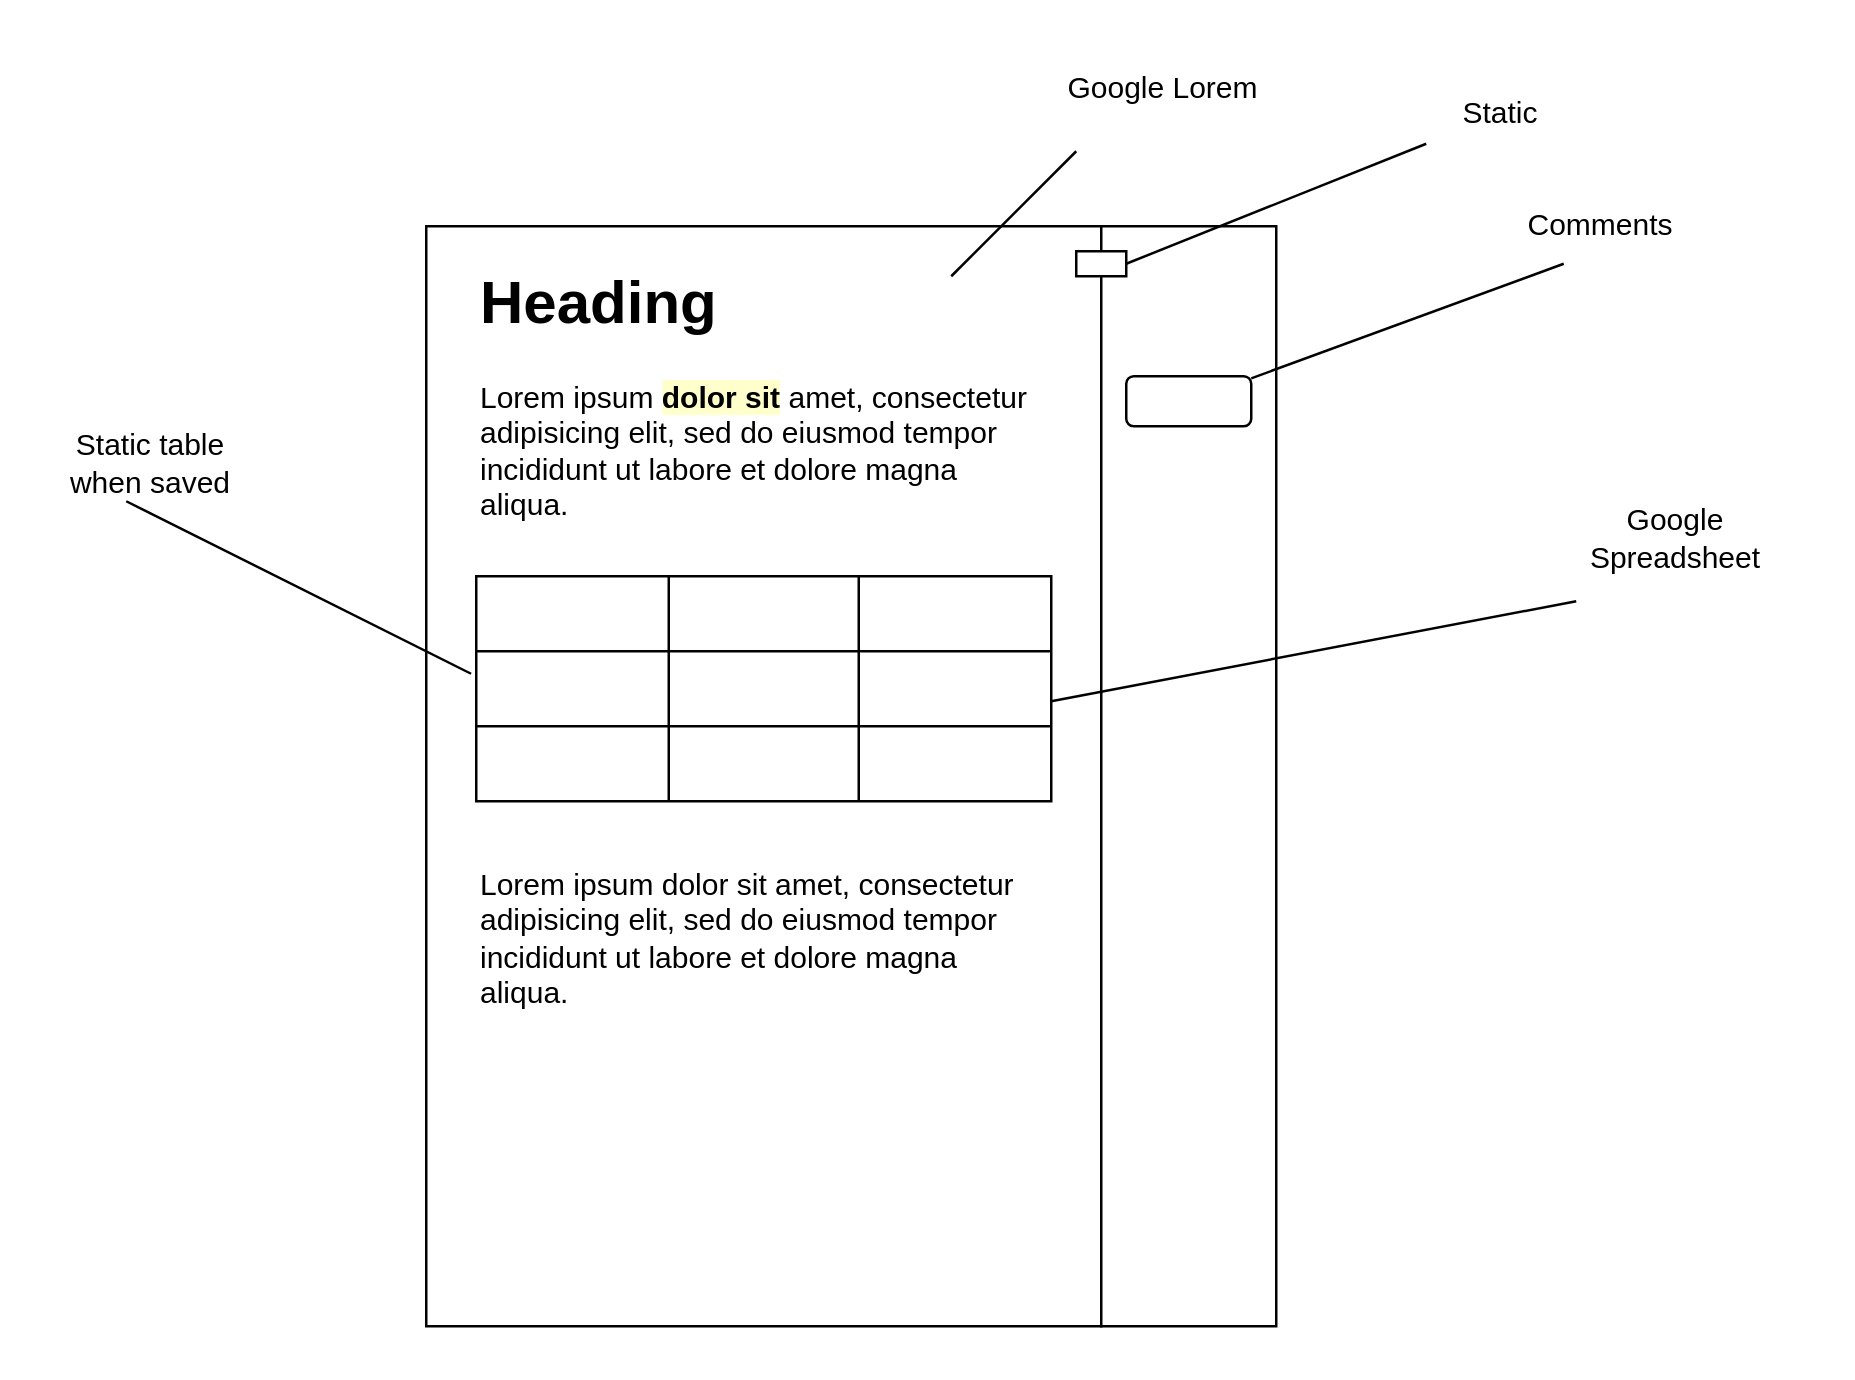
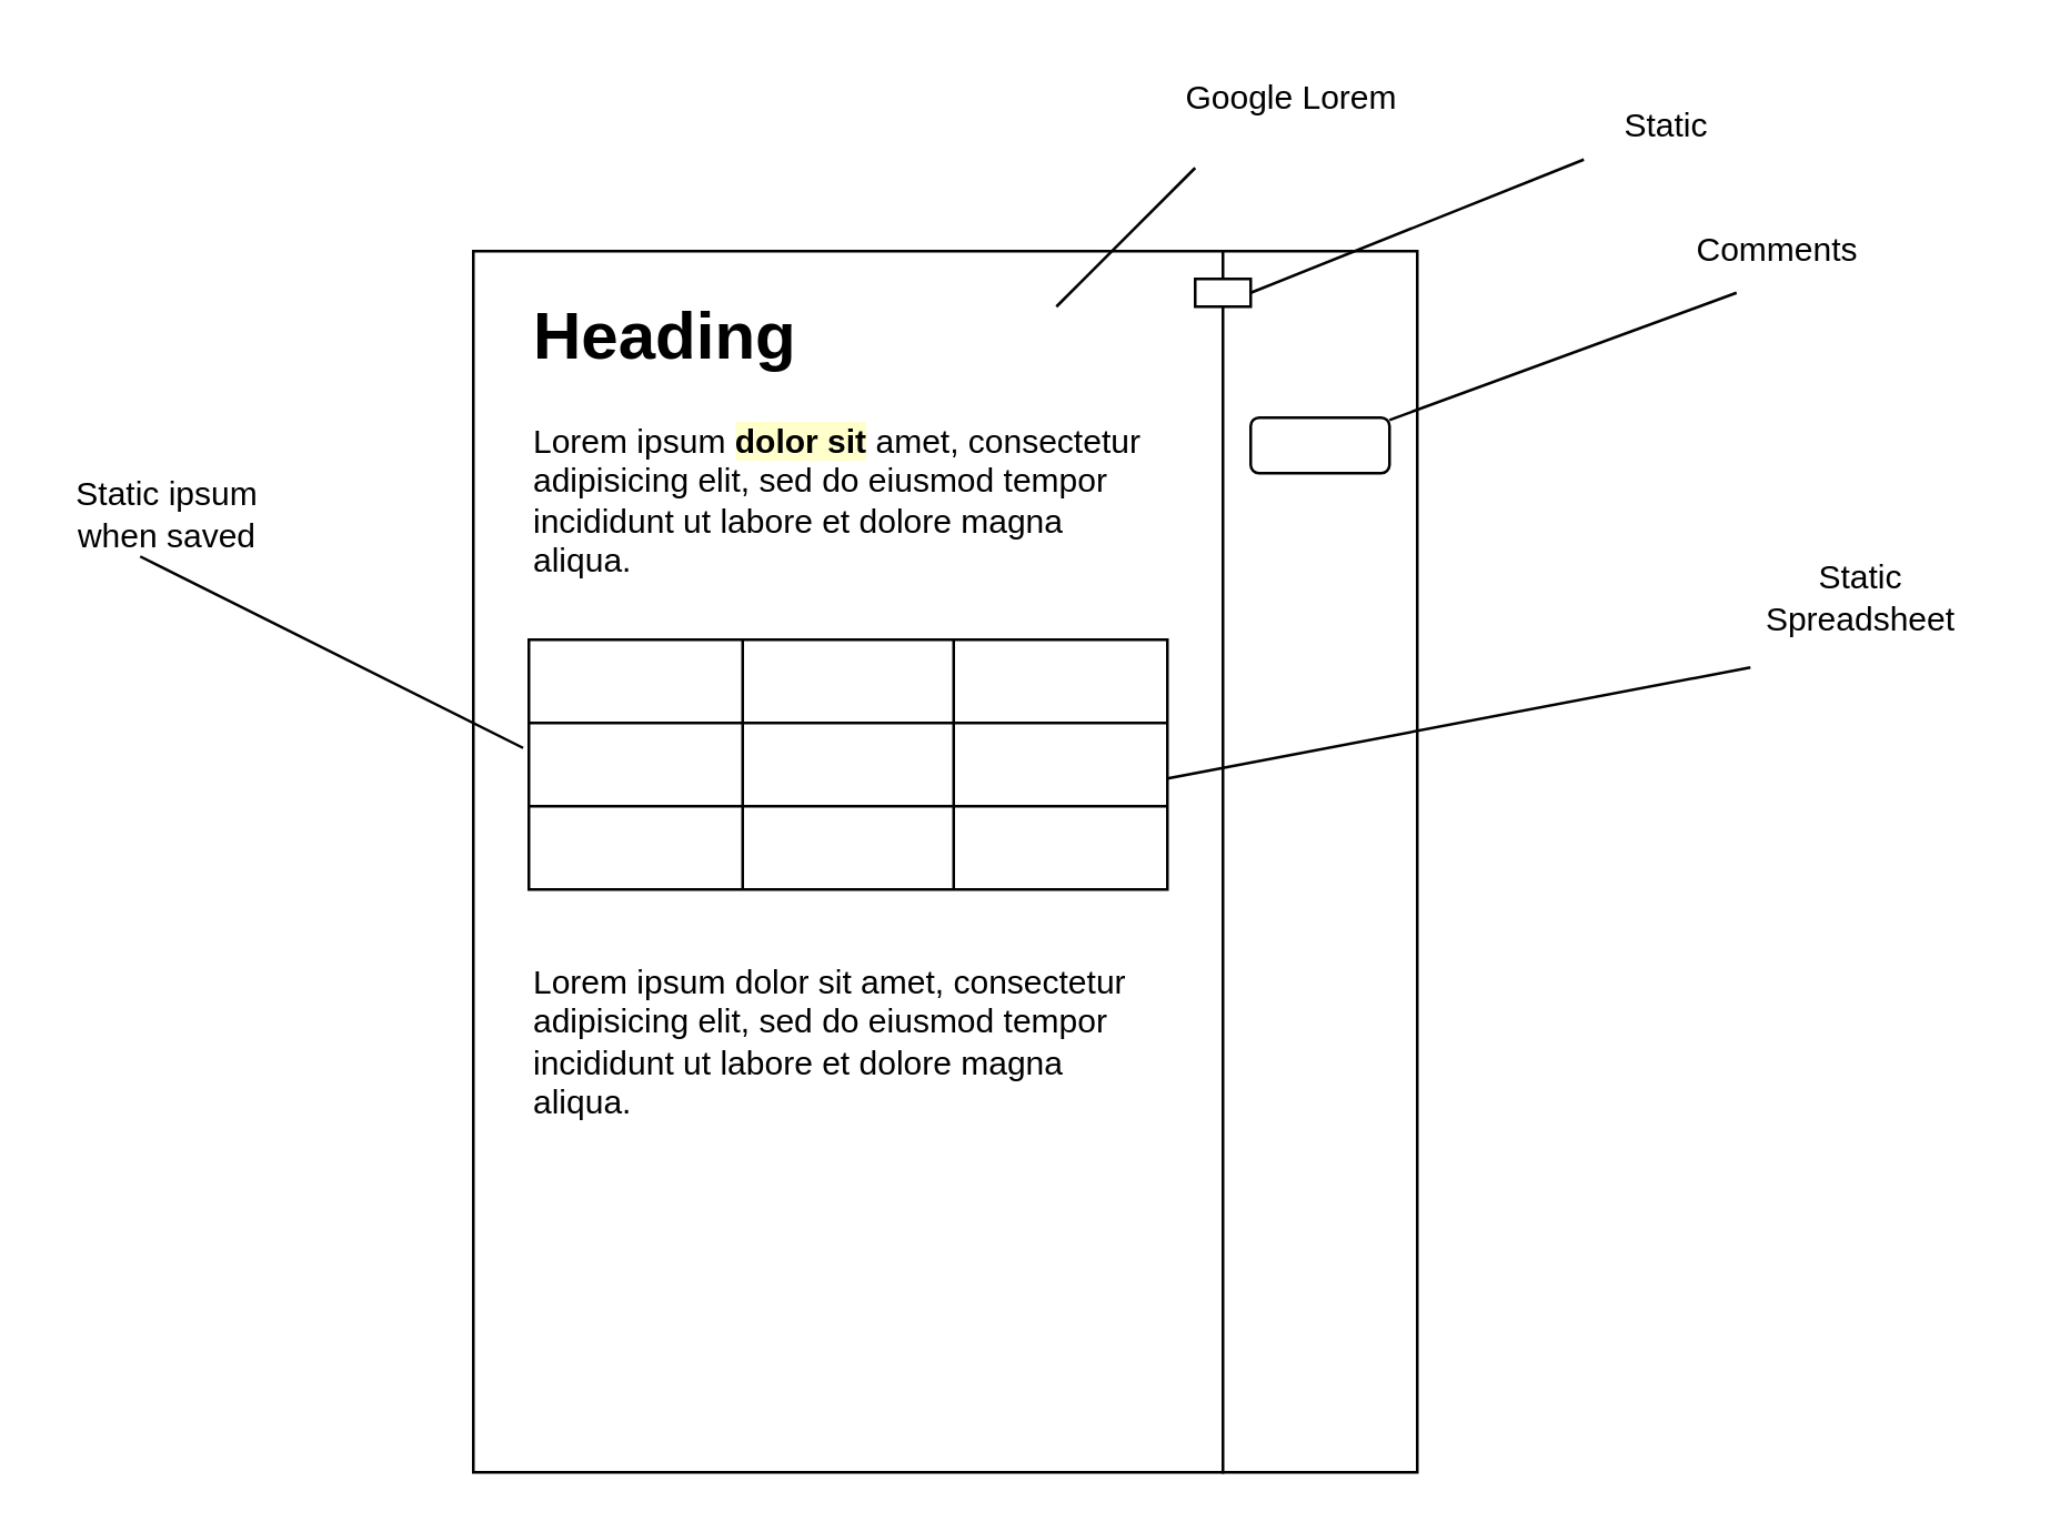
  <mxCell id="0" />
  <mxCell id="1" parent="0" />
  <mxCell id="2" value="" style="rounded=0;whiteSpace=wrap;html=1;" vertex="1" parent="1"><mxGeometry x="170" y="90" width="270" height="440" as="geometry" /></mxCell>
  <mxCell id="3" value="" style="rounded=0;whiteSpace=wrap;html=1;" vertex="1" parent="1"><mxGeometry x="440" y="90" width="70" height="440" as="geometry" /></mxCell>
  <mxCell id="4" value="&lt;h1 style=&quot;margin-top: 0px;&quot;&gt;Heading&lt;/h1&gt;&lt;p&gt;Lorem ipsum &lt;b style=&quot;background-color: rgb(255, 255, 204);&quot;&gt;dolor sit&lt;/b&gt; amet, consectetur adipisicing elit, sed do eiusmod tempor incididunt ut labore et dolore magna aliqua.&lt;/p&gt;" style="text;html=1;whiteSpace=wrap;overflow=hidden;rounded=0;" vertex="1" parent="1"><mxGeometry x="190" y="100" width="230" height="120" as="geometry" /></mxCell>
  <mxCell id="5" value="" style="shape=table;startSize=0;container=1;collapsible=0;childLayout=tableLayout;fontSize=16;" vertex="1" parent="1"><mxGeometry x="190" y="230" width="230" height="90" as="geometry" /></mxCell>
  <mxCell id="6" value="" style="shape=tableRow;horizontal=0;startSize=0;swimlaneHead=0;swimlaneBody=0;strokeColor=inherit;top=0;left=0;bottom=0;right=0;collapsible=0;dropTarget=0;fillColor=none;points=[[0,0.5],[1,0.5]];portConstraint=eastwest;fontSize=16;" vertex="1" parent="5"><mxGeometry width="230" height="30" as="geometry" /></mxCell>
  <mxCell id="7" value="" style="shape=partialRectangle;html=1;whiteSpace=wrap;connectable=0;strokeColor=inherit;overflow=hidden;fillColor=none;top=0;left=0;bottom=0;right=0;pointerEvents=1;fontSize=16;" vertex="1" parent="6"><mxGeometry width="77" height="30" as="geometry"><mxRectangle width="77" height="30" as="alternateBounds" /></mxGeometry></mxCell>
  <mxCell id="8" value="" style="shape=partialRectangle;html=1;whiteSpace=wrap;connectable=0;strokeColor=inherit;overflow=hidden;fillColor=none;top=0;left=0;bottom=0;right=0;pointerEvents=1;fontSize=16;" vertex="1" parent="6"><mxGeometry x="77" width="76" height="30" as="geometry"><mxRectangle width="76" height="30" as="alternateBounds" /></mxGeometry></mxCell>
  <mxCell id="9" value="" style="shape=partialRectangle;html=1;whiteSpace=wrap;connectable=0;strokeColor=inherit;overflow=hidden;fillColor=none;top=0;left=0;bottom=0;right=0;pointerEvents=1;fontSize=16;" vertex="1" parent="6"><mxGeometry x="153" width="77" height="30" as="geometry"><mxRectangle width="77" height="30" as="alternateBounds" /></mxGeometry></mxCell>
  <mxCell id="10" value="" style="shape=tableRow;horizontal=0;startSize=0;swimlaneHead=0;swimlaneBody=0;strokeColor=inherit;top=0;left=0;bottom=0;right=0;collapsible=0;dropTarget=0;fillColor=none;points=[[0,0.5],[1,0.5]];portConstraint=eastwest;fontSize=16;" vertex="1" parent="5"><mxGeometry y="30" width="230" height="30" as="geometry" /></mxCell>
  <mxCell id="11" value="" style="shape=partialRectangle;html=1;whiteSpace=wrap;connectable=0;strokeColor=inherit;overflow=hidden;fillColor=none;top=0;left=0;bottom=0;right=0;pointerEvents=1;fontSize=16;" vertex="1" parent="10"><mxGeometry width="77" height="30" as="geometry"><mxRectangle width="77" height="30" as="alternateBounds" /></mxGeometry></mxCell>
  <mxCell id="12" value="" style="shape=partialRectangle;html=1;whiteSpace=wrap;connectable=0;strokeColor=inherit;overflow=hidden;fillColor=none;top=0;left=0;bottom=0;right=0;pointerEvents=1;fontSize=16;" vertex="1" parent="10"><mxGeometry x="77" width="76" height="30" as="geometry"><mxRectangle width="76" height="30" as="alternateBounds" /></mxGeometry></mxCell>
  <mxCell id="13" value="" style="shape=partialRectangle;html=1;whiteSpace=wrap;connectable=0;strokeColor=inherit;overflow=hidden;fillColor=none;top=0;left=0;bottom=0;right=0;pointerEvents=1;fontSize=16;" vertex="1" parent="10"><mxGeometry x="153" width="77" height="30" as="geometry"><mxRectangle width="77" height="30" as="alternateBounds" /></mxGeometry></mxCell>
  <mxCell id="14" value="" style="shape=tableRow;horizontal=0;startSize=0;swimlaneHead=0;swimlaneBody=0;strokeColor=inherit;top=0;left=0;bottom=0;right=0;collapsible=0;dropTarget=0;fillColor=none;points=[[0,0.5],[1,0.5]];portConstraint=eastwest;fontSize=16;" vertex="1" parent="5"><mxGeometry y="60" width="230" height="30" as="geometry" /></mxCell>
  <mxCell id="15" value="" style="shape=partialRectangle;html=1;whiteSpace=wrap;connectable=0;strokeColor=inherit;overflow=hidden;fillColor=none;top=0;left=0;bottom=0;right=0;pointerEvents=1;fontSize=16;" vertex="1" parent="14"><mxGeometry width="77" height="30" as="geometry"><mxRectangle width="77" height="30" as="alternateBounds" /></mxGeometry></mxCell>
  <mxCell id="16" value="" style="shape=partialRectangle;html=1;whiteSpace=wrap;connectable=0;strokeColor=inherit;overflow=hidden;fillColor=none;top=0;left=0;bottom=0;right=0;pointerEvents=1;fontSize=16;" vertex="1" parent="14"><mxGeometry x="77" width="76" height="30" as="geometry"><mxRectangle width="76" height="30" as="alternateBounds" /></mxGeometry></mxCell>
  <mxCell id="17" value="" style="shape=partialRectangle;html=1;whiteSpace=wrap;connectable=0;strokeColor=inherit;overflow=hidden;fillColor=none;top=0;left=0;bottom=0;right=0;pointerEvents=1;fontSize=16;" vertex="1" parent="14"><mxGeometry x="153" width="77" height="30" as="geometry"><mxRectangle width="77" height="30" as="alternateBounds" /></mxGeometry></mxCell>
  <mxCell id="18" value="" style="endArrow=none;html=1;rounded=0;" edge="1" parent="1"><mxGeometry width="50" height="50" relative="1" as="geometry"><mxPoint x="420" y="280" as="sourcePoint" /><mxPoint x="630" y="240" as="targetPoint" /></mxGeometry></mxCell>
- <mxCell id="19" value="Google Spreadsheet" style="text;html=1;align=center;verticalAlign=middle;whiteSpace=wrap;rounded=0;" vertex="1" parent="1"><mxGeometry x="620" y="200" width="100" height="30" as="geometry" /></mxCell>
+ <mxCell id="19" value="Static Spreadsheet" style="text;html=1;align=center;verticalAlign=middle;whiteSpace=wrap;rounded=0;" vertex="1" parent="1"><mxGeometry x="620" y="200" width="100" height="30" as="geometry" /></mxCell>
  <mxCell id="20" value="" style="endArrow=none;html=1;rounded=0;" edge="1" parent="1"><mxGeometry width="50" height="50" relative="1" as="geometry"><mxPoint x="380" y="110" as="sourcePoint" /><mxPoint x="430" y="60" as="targetPoint" /></mxGeometry></mxCell>
  <mxCell id="21" value="Google Lorem" style="text;html=1;align=center;verticalAlign=middle;whiteSpace=wrap;rounded=0;" vertex="1" parent="1"><mxGeometry x="420" y="20" width="90" height="30" as="geometry" /></mxCell>
- <mxCell id="22" value="Static table when saved" style="text;html=1;align=center;verticalAlign=middle;whiteSpace=wrap;rounded=0;" vertex="1" parent="1"><mxGeometry x="20" y="170" width="80" height="30" as="geometry" /></mxCell>
+ <mxCell id="22" value="Static ipsum when saved" style="text;html=1;align=center;verticalAlign=middle;whiteSpace=wrap;rounded=0;" vertex="1" parent="1"><mxGeometry x="20" y="170" width="80" height="30" as="geometry" /></mxCell>
  <mxCell id="23" value="" style="endArrow=none;html=1;rounded=0;entryX=-0.009;entryY=0.3;entryDx=0;entryDy=0;entryPerimeter=0;" edge="1" parent="1" target="10"><mxGeometry width="50" height="50" relative="1" as="geometry"><mxPoint x="50" y="200" as="sourcePoint" /><mxPoint x="100" y="270" as="targetPoint" /></mxGeometry></mxCell>
  <mxCell id="24" value="" style="rounded=1;whiteSpace=wrap;html=1;" vertex="1" parent="1"><mxGeometry x="450" y="150" width="50" height="20" as="geometry" /></mxCell>
  <mxCell id="25" value="Comments" style="text;html=1;align=center;verticalAlign=middle;whiteSpace=wrap;rounded=0;" vertex="1" parent="1"><mxGeometry x="610" y="75" width="60" height="30" as="geometry" /></mxCell>
  <mxCell id="26" value="" style="endArrow=none;html=1;rounded=0;entryX=0.25;entryY=1;entryDx=0;entryDy=0;" edge="1" parent="1" source="24" target="25"><mxGeometry width="50" height="50" relative="1" as="geometry"><mxPoint x="580" y="190" as="sourcePoint" /><mxPoint x="630" y="140" as="targetPoint" /></mxGeometry></mxCell>
  <mxCell id="27" value="" style="rounded=0;whiteSpace=wrap;html=1;" vertex="1" parent="1"><mxGeometry x="430" y="100" width="20" height="10" as="geometry" /></mxCell>
  <mxCell id="28" value="Static" style="text;html=1;align=center;verticalAlign=middle;whiteSpace=wrap;rounded=0;" vertex="1" parent="1"><mxGeometry x="570" y="30" width="60" height="30" as="geometry" /></mxCell>
  <mxCell id="29" value="" style="endArrow=none;html=1;rounded=0;exitX=1;exitY=0.5;exitDx=0;exitDy=0;" edge="1" parent="1" source="27" target="28"><mxGeometry width="50" height="50" relative="1" as="geometry"><mxPoint x="520" y="80" as="sourcePoint" /><mxPoint x="570" y="30" as="targetPoint" /></mxGeometry></mxCell>
  <mxCell id="30" value="&lt;span style=&quot;&quot;&gt;Lorem ipsum dolor sit amet, consectetur adipisicing elit, sed do eiusmod tempor incididunt ut labore et dolore magna aliqua.&lt;/span&gt;" style="text;html=1;align=left;verticalAlign=middle;whiteSpace=wrap;rounded=0;" vertex="1" parent="1"><mxGeometry x="190" y="340" width="230" height="70" as="geometry" /></mxCell>
